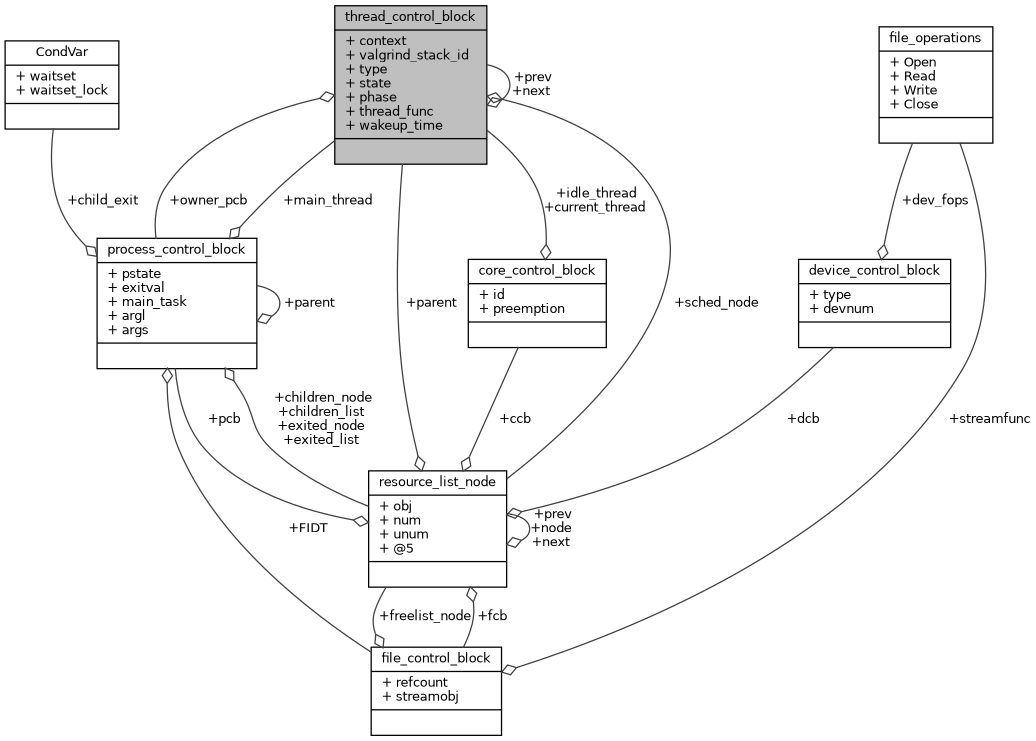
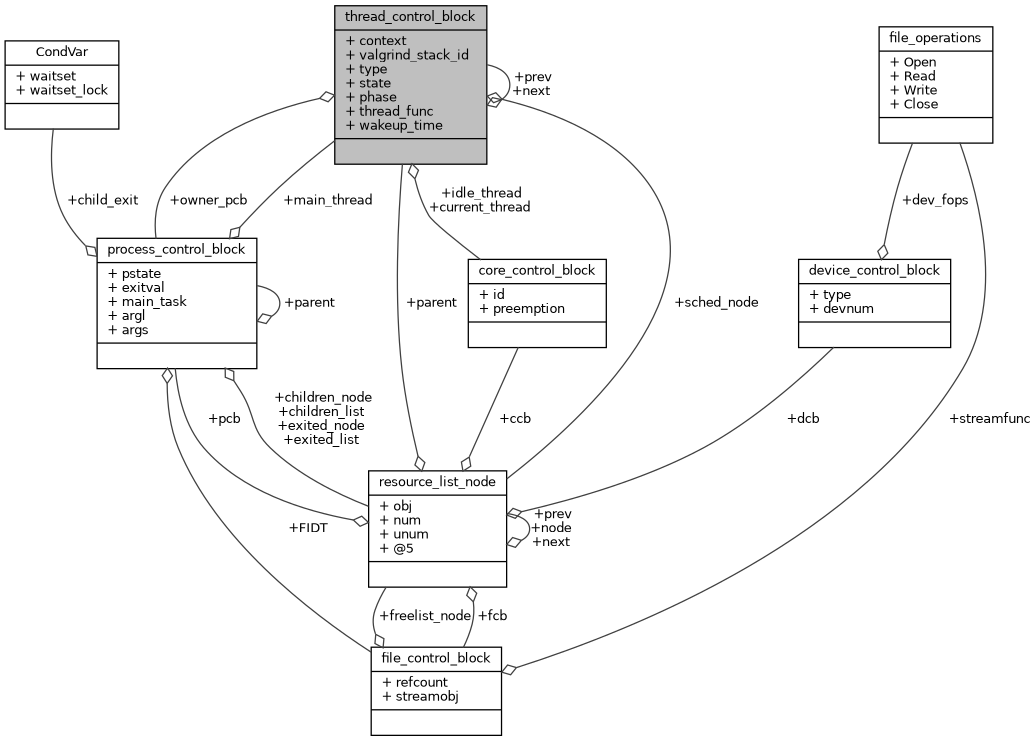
  digraph {
    node [color=black fillcolor=white fontname=Helvetica fontsize=10 shape=record style=filled]
    edge [arrowhead=odiamond color=grey25 fontname=Helvetica fontsize=10 labelfontname=Helvetica labelfontsize=10 style=solid]
    n1 [fillcolor=grey75 fontcolor=black height=0.2 label="{thread_control_block\n|+ context\l+ valgrind_stack_id\l+ type\l+ state\l+ phase\l+ thread_func\l+ wakeup_time\l|}" width=0.4]
    n2 [height=0.2 label="{process_control_block\n|+ pstate\l+ exitval\l+ main_task\l+ argl\l+ args\l|}" width=0.4]
    n3 [height=0.2 label="{resource_list_node\n|+ obj\l+ num\l+ unum\l+ @5\l|}" width=0.4]
    n4 [height=0.2 label="{core_control_block\n|+ id\l+ preemption\l|}" width=0.4]
    n5 [height=0.2 label="{file_control_block\n|+ refcount\l+ streamobj\l|}" width=0.4]
    n6 [height=0.2 label="{CondVar\n|+ waitset\l+ waitset_lock\l|}" width=0.4]
    n7 [height=0.2 label="{device_control_block\n|+ type\l+ devnum\l|}" width=0.4]
    n8 [height=0.2 label="{file_operations\n|+ Open\l+ Read\l+ Write\l+ Close\l|}" width=0.4]
    n1 -> n1 [label=" +prev\n+next"]
    n1 -> n2 [label=" +main_thread"]
    n1 -> n3 [label=" +parent"]
-   n1 -> n4 [label=" +idle_thread\n+current_thread"]
+   n4 -> n1 [label=" +idle_thread\n+current_thread"]
    n2 -> n1 [label=" +owner_pcb"]
    n2 -> n2 [label=" +parent"]
    n2 -> n3 [label=" +pcb"]
    n3 -> n1 [label=" +sched_node"]
    n3 -> n2 [label=" +children_node\n+children_list\n+exited_node\n+exited_list"]
    n3 -> n3 [label=" +prev\n+node\n+next"]
    n3 -> n5 [label=" +freelist_node"]
    n4 -> n3 [label=" +ccb"]
    n5 -> n2 [label=" +FIDT"]
    n5 -> n3 [label=" +fcb"]
    n6 -> n2 [label=" +child_exit"]
    n7 -> n3 [label=" +dcb"]
    n8 -> n5 [label=" +streamfunc"]
    n8 -> n7 [label=" +dev_fops"]
  }
